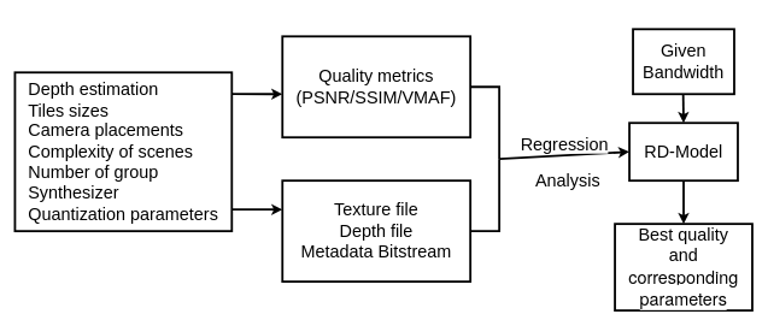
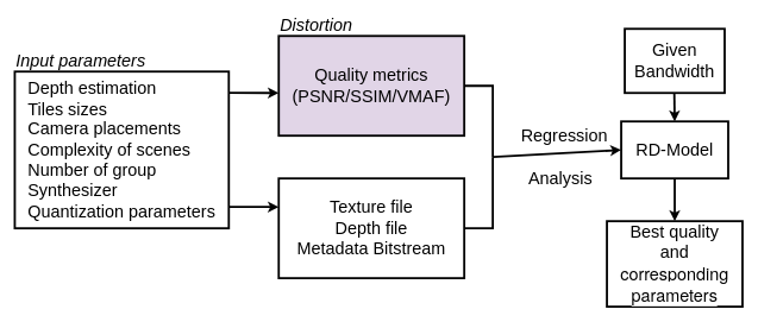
  <mxCell id="0" />
  <mxCell id="1" parent="0" />
  <mxCell id="2" value="&lt;div style=&quot;text-align: left&quot;&gt;&lt;span style=&quot;background-color: transparent ; font-family: &amp;#34;arial&amp;#34; ; font-size: 18pt&quot;&gt;Depth estimation&lt;/span&gt;&lt;/div&gt;&lt;span id=&quot;docs-internal-guid-452bb840-7fff-8635-ac06-9a41ef68c0b7&quot;&gt;&lt;div style=&quot;text-align: left&quot;&gt;&lt;span style=&quot;background-color: transparent ; font-family: &amp;#34;arial&amp;#34; ; font-size: 18pt&quot;&gt;Tiles sizes&lt;/span&gt;&lt;/div&gt;&lt;span style=&quot;background-color: transparent ; font-size: 18pt ; font-family: &amp;#34;arial&amp;#34;&quot;&gt;&lt;div style=&quot;text-align: left&quot;&gt;&lt;span style=&quot;background-color: transparent ; font-size: 18pt&quot;&gt;Camera placements&lt;/span&gt;&lt;/div&gt;&lt;/span&gt;&lt;span style=&quot;background-color: transparent ; font-size: 18pt ; font-family: &amp;#34;arial&amp;#34;&quot;&gt;&lt;div style=&quot;text-align: left&quot;&gt;&lt;span style=&quot;background-color: transparent ; font-size: 18pt&quot;&gt;Complexity of scenes&lt;/span&gt;&lt;/div&gt;&lt;/span&gt;&lt;span style=&quot;background-color: transparent ; font-size: 18pt ; font-family: &amp;#34;arial&amp;#34;&quot;&gt;&lt;div style=&quot;text-align: left&quot;&gt;&lt;span style=&quot;background-color: transparent ; font-size: 18pt&quot;&gt;Number of group&lt;/span&gt;&lt;/div&gt;&lt;/span&gt;&lt;span style=&quot;background-color: transparent ; font-size: 18pt ; font-family: &amp;#34;arial&amp;#34;&quot;&gt;&lt;div style=&quot;text-align: left&quot;&gt;&lt;span style=&quot;background-color: transparent ; font-size: 18pt&quot;&gt;Synthesizer&lt;/span&gt;&lt;/div&gt;&lt;/span&gt;&lt;span style=&quot;background-color: transparent ; font-size: 18pt ; font-family: &amp;#34;arial&amp;#34;&quot;&gt;&lt;div style=&quot;text-align: left&quot;&gt;&lt;span style=&quot;background-color: transparent ; font-size: 18pt&quot;&gt;Quantization parameters&lt;/span&gt;&lt;/div&gt;&lt;/span&gt;&lt;/span&gt;" style="rounded=0;whiteSpace=wrap;html=1;strokeWidth=3;" vertex="1" parent="1"><mxGeometry x="20" y="100" width="300" height="220" as="geometry" /></mxCell>
- <mxCell id="3" value="&lt;font style=&quot;font-size: 24px&quot;&gt;Quality metrics&lt;br&gt;(PSNR/SSIM/VMAF)&lt;br&gt;&lt;/font&gt;" style="rounded=0;whiteSpace=wrap;html=1;strokeWidth=3;align=center;" vertex="1" parent="1"><mxGeometry x="390" y="50" width="260" height="140" as="geometry" /></mxCell>
+ <mxCell id="3" value="&lt;font style=&quot;font-size: 24px&quot;&gt;Quality metrics&lt;br&gt;(PSNR/SSIM/VMAF)&lt;br&gt;&lt;/font&gt;" style="rounded=0;whiteSpace=wrap;html=1;strokeWidth=3;align=center;fillColor=#e1d5e7;" vertex="1" parent="1"><mxGeometry x="390" y="50" width="260" height="140" as="geometry" /></mxCell>
  <mxCell id="4" value="" style="endArrow=classic;html=1;rounded=0;fontSize=24;strokeWidth=3;exitX=1;exitY=0.136;exitDx=0;exitDy=0;exitPerimeter=0;" edge="1" parent="1" source="2"><mxGeometry width="50" height="50" relative="1" as="geometry"><mxPoint x="360" y="210" as="sourcePoint" /><mxPoint x="390" y="130" as="targetPoint" /></mxGeometry></mxCell>
+ <mxCell id="5" value="&lt;i&gt;Distortion&lt;/i&gt;" style="text;html=1;resizable=0;autosize=1;align=left;verticalAlign=middle;points=[];fillColor=none;strokeColor=none;rounded=0;fontSize=24;" vertex="1" parent="1"><mxGeometry x="390" y="20" width="120" height="30" as="geometry" /></mxCell>
+ <mxCell id="6" value="&lt;i&gt;Input parameters&lt;/i&gt;" style="text;html=1;resizable=0;autosize=1;align=left;verticalAlign=middle;points=[];fillColor=none;strokeColor=none;rounded=0;fontSize=24;" vertex="1" parent="1"><mxGeometry x="20" y="70" width="200" height="30" as="geometry" /></mxCell>
  <mxCell id="7" value="Texture file&lt;br&gt;Depth file&lt;br&gt;Metadata Bitstream" style="rounded=0;whiteSpace=wrap;html=1;fontSize=24;strokeWidth=3;align=center;" vertex="1" parent="1"><mxGeometry x="390" y="250" width="260" height="140" as="geometry" /></mxCell>
  <mxCell id="8" value="" style="endArrow=classic;html=1;rounded=0;fontSize=24;strokeWidth=3;exitX=1;exitY=0.136;exitDx=0;exitDy=0;exitPerimeter=0;" edge="1" parent="1"><mxGeometry width="50" height="50" relative="1" as="geometry"><mxPoint x="320" y="290" as="sourcePoint" /><mxPoint x="390" y="290.08" as="targetPoint" /></mxGeometry></mxCell>
  <mxCell id="9" value="RD-Model" style="rounded=0;whiteSpace=wrap;html=1;fontSize=24;strokeWidth=3;align=center;" vertex="1" parent="1"><mxGeometry x="870" y="170" width="150" height="80" as="geometry" /></mxCell>
  <mxCell id="10" value="" style="endArrow=none;html=1;rounded=0;fontSize=24;strokeWidth=3;" edge="1" parent="1"><mxGeometry width="50" height="50" relative="1" as="geometry"><mxPoint x="690" y="220" as="sourcePoint" /><mxPoint x="650" y="320" as="targetPoint" /><Array as="points"><mxPoint x="690" y="320" /></Array></mxGeometry></mxCell>
  <mxCell id="11" value="" style="endArrow=none;html=1;rounded=0;fontSize=24;strokeWidth=3;" edge="1" parent="1"><mxGeometry width="50" height="50" relative="1" as="geometry"><mxPoint x="690" y="220" as="sourcePoint" /><mxPoint x="650" y="120" as="targetPoint" /><Array as="points"><mxPoint x="690" y="120" /></Array></mxGeometry></mxCell>
  <mxCell id="12" value="" style="endArrow=classic;html=1;rounded=0;fontSize=24;strokeWidth=3;entryX=0;entryY=0.5;entryDx=0;entryDy=0;" edge="1" parent="1" target="9"><mxGeometry width="50" height="50" relative="1" as="geometry"><mxPoint x="690" y="220" as="sourcePoint" /><mxPoint x="770" y="170" as="targetPoint" /></mxGeometry></mxCell>
- <mxCell id="13" value="&lt;span style=&quot;background-color: rgb(255 , 255 , 255)&quot;&gt;Regression&lt;/span&gt;&lt;br&gt;" style="text;html=1;align=center;verticalAlign=middle;resizable=0;points=[];autosize=1;strokeColor=none;fillColor=none;fontSize=24;" vertex="1" parent="1"><mxGeometry x="710" y="185" width="140" height="30" as="geometry" /></mxCell>
+ <mxCell id="13" value="&lt;span style=&quot;background-color: rgb(255 , 255 , 255)&quot;&gt;Regression&lt;/span&gt;&lt;br&gt;" style="text;html=1;align=center;verticalAlign=middle;resizable=0;points=[];autosize=1;strokeColor=none;fillColor=none;fontSize=24;" vertex="1" parent="1"><mxGeometry x="720" y="175" width="140" height="30" as="geometry" /></mxCell>
  <mxCell id="14" value="&lt;span style=&quot;color: rgb(0, 0, 0); font-family: helvetica; font-size: 24px; font-style: normal; font-weight: 400; letter-spacing: normal; text-indent: 0px; text-transform: none; word-spacing: 0px; background-color: rgb(255, 255, 255); display: inline; float: none;&quot;&gt;Analysis&lt;/span&gt;" style="text;whiteSpace=wrap;html=1;fontSize=24;align=center;" vertex="1" parent="1"><mxGeometry x="730" y="230" width="110" height="40" as="geometry" /></mxCell>
  <mxCell id="15" value="" style="endArrow=classic;html=1;rounded=0;labelBackgroundColor=#FFFFFF;fontSize=24;strokeWidth=3;entryX=0.5;entryY=0;entryDx=0;entryDy=0;" edge="1" parent="1" target="9"><mxGeometry width="50" height="50" relative="1" as="geometry"><mxPoint x="944.41" y="130" as="sourcePoint" /><mxPoint x="944.41" y="70" as="targetPoint" /></mxGeometry></mxCell>
  <mxCell id="16" value="Given Bandwidth" style="rounded=0;whiteSpace=wrap;html=1;fontSize=24;strokeWidth=3;fillColor=none;align=center;" vertex="1" parent="1"><mxGeometry x="875" y="40" width="140" height="90" as="geometry" /></mxCell>
  <mxCell id="17" value="" style="endArrow=classic;html=1;rounded=0;labelBackgroundColor=#FFFFFF;fontSize=24;strokeWidth=3;exitX=0.5;exitY=1;exitDx=0;exitDy=0;" edge="1" parent="1" source="9"><mxGeometry width="50" height="50" relative="1" as="geometry"><mxPoint x="950" y="280" as="sourcePoint" /><mxPoint x="945" y="310" as="targetPoint" /></mxGeometry></mxCell>
  <mxCell id="18" value="Best quality&lt;br&gt;and&lt;br&gt;&lt;span style=&quot;font-family: &amp;#34;helvetica neue&amp;#34; , &amp;#34;helvetica&amp;#34; , &amp;#34;arial&amp;#34; , &amp;#34;microsoft jhenghei&amp;#34; , &amp;#34;pingfang tc&amp;#34; , sans-serif ; text-align: left ; background-color: rgb(255 , 255 , 255)&quot;&gt;corresponding&lt;br&gt;parameters&lt;br&gt;&lt;/span&gt;" style="rounded=0;whiteSpace=wrap;html=1;fontSize=24;strokeWidth=3;fillColor=none;align=center;" vertex="1" parent="1"><mxGeometry x="850" y="310" width="190" height="120" as="geometry" /></mxCell>
